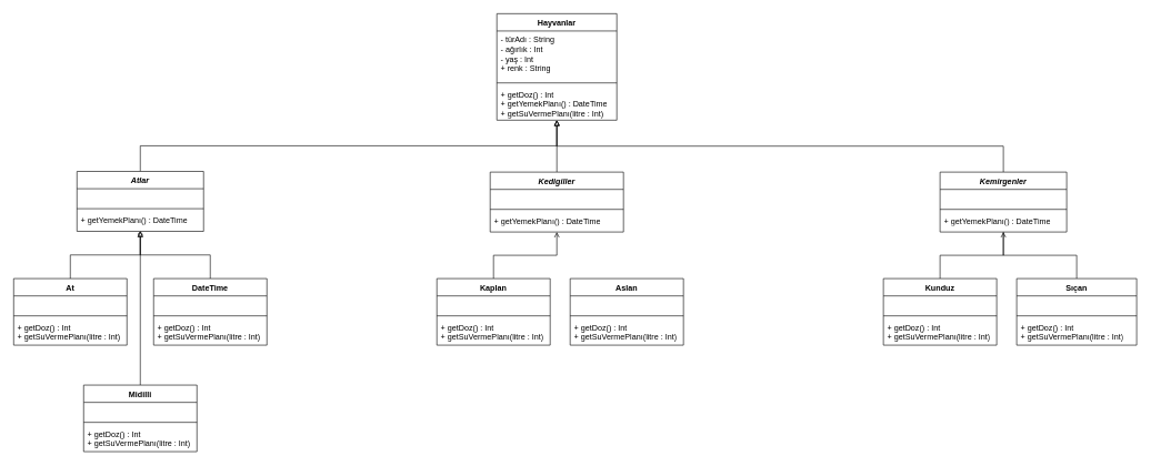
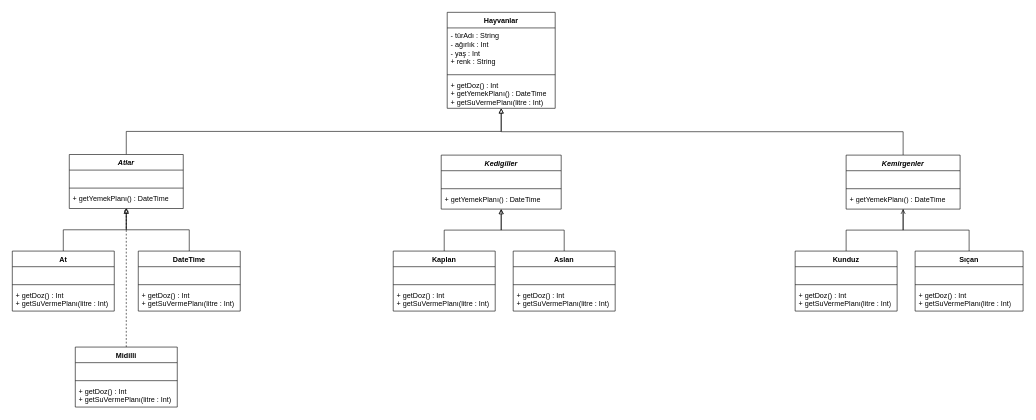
  <mxCell id="0" />
  <mxCell id="1" parent="0" />
  <mxCell id="2" value="Hayvanlar" style="swimlane;fontStyle=1;align=center;verticalAlign=top;childLayout=stackLayout;horizontal=1;startSize=26;horizontalStack=0;resizeParent=1;resizeParentMax=0;resizeLast=0;collapsible=1;marginBottom=0;whiteSpace=wrap;html=1;" vertex="1" parent="1"><mxGeometry x="745" y="20" width="180" height="160" as="geometry" /></mxCell>
  <mxCell id="3" value="- türAdı : String&lt;br&gt;- ağırlık : Int&lt;br&gt;- yaş : Int&lt;br&gt;+ renk : String" style="text;strokeColor=none;fillColor=none;align=left;verticalAlign=top;spacingLeft=4;spacingRight=4;overflow=hidden;rotatable=0;points=[[0,0.5],[1,0.5]];portConstraint=eastwest;whiteSpace=wrap;html=1;" vertex="1" parent="2"><mxGeometry y="26" width="180" height="74" as="geometry" /></mxCell>
  <mxCell id="4" value="" style="line;strokeWidth=1;fillColor=none;align=left;verticalAlign=middle;spacingTop=-1;spacingLeft=3;spacingRight=3;rotatable=0;labelPosition=right;points=[];portConstraint=eastwest;strokeColor=inherit;" vertex="1" parent="2"><mxGeometry y="100" width="180" height="8" as="geometry" /></mxCell>
  <mxCell id="5" value="+ getDoz() : Int&lt;br&gt;+ getYemekPlanı() : DateTime&lt;br&gt;+ getSuVermePlanı(litre : Int)" style="text;strokeColor=none;fillColor=none;align=left;verticalAlign=top;spacingLeft=4;spacingRight=4;overflow=hidden;rotatable=0;points=[[0,0.5],[1,0.5]];portConstraint=eastwest;whiteSpace=wrap;html=1;" vertex="1" parent="2"><mxGeometry y="108" width="180" height="52" as="geometry" /></mxCell>
  <mxCell id="6" style="edgeStyle=orthogonalEdgeStyle;rounded=0;orthogonalLoop=1;jettySize=auto;html=1;exitX=0.5;exitY=0;exitDx=0;exitDy=0;endArrow=block;endFill=0;" edge="1" parent="1" source="7" target="2"><mxGeometry relative="1" as="geometry" /></mxCell>
  <mxCell id="7" value="&lt;i&gt;Atlar&lt;/i&gt;" style="swimlane;fontStyle=1;align=center;verticalAlign=top;childLayout=stackLayout;horizontal=1;startSize=26;horizontalStack=0;resizeParent=1;resizeParentMax=0;resizeLast=0;collapsible=1;marginBottom=0;whiteSpace=wrap;html=1;" vertex="1" parent="1"><mxGeometry x="115" y="257" width="190" height="90" as="geometry" /></mxCell>
  <mxCell id="8" value="&amp;nbsp;" style="text;strokeColor=none;fillColor=none;align=left;verticalAlign=top;spacingLeft=4;spacingRight=4;overflow=hidden;rotatable=0;points=[[0,0.5],[1,0.5]];portConstraint=eastwest;whiteSpace=wrap;html=1;" vertex="1" parent="7"><mxGeometry y="26" width="190" height="26" as="geometry" /></mxCell>
  <mxCell id="9" value="" style="line;strokeWidth=1;fillColor=none;align=left;verticalAlign=middle;spacingTop=-1;spacingLeft=3;spacingRight=3;rotatable=0;labelPosition=right;points=[];portConstraint=eastwest;strokeColor=inherit;" vertex="1" parent="7"><mxGeometry y="52" width="190" height="8" as="geometry" /></mxCell>
  <mxCell id="10" value="+ getYemekPlanı() : DateTime" style="text;strokeColor=none;fillColor=none;align=left;verticalAlign=top;spacingLeft=4;spacingRight=4;overflow=hidden;rotatable=0;points=[[0,0.5],[1,0.5]];portConstraint=eastwest;whiteSpace=wrap;html=1;" vertex="1" parent="7"><mxGeometry y="60" width="190" height="30" as="geometry" /></mxCell>
- <mxCell id="11" style="edgeStyle=orthogonalEdgeStyle;rounded=0;orthogonalLoop=1;jettySize=auto;html=1;exitX=0.5;exitY=0;exitDx=0;exitDy=0;endArrow=block;endFill=0;" edge="1" parent="1" source="12" target="2"><mxGeometry relative="1" as="geometry" /></mxCell>
  <mxCell id="12" value="&lt;i&gt;Kedigiller&lt;/i&gt;" style="swimlane;fontStyle=1;align=center;verticalAlign=top;childLayout=stackLayout;horizontal=1;startSize=26;horizontalStack=0;resizeParent=1;resizeParentMax=0;resizeLast=0;collapsible=1;marginBottom=0;whiteSpace=wrap;html=1;" vertex="1" parent="1"><mxGeometry x="735" y="258" width="200" height="90" as="geometry" /></mxCell>
  <mxCell id="13" value="&amp;nbsp;" style="text;strokeColor=none;fillColor=none;align=left;verticalAlign=top;spacingLeft=4;spacingRight=4;overflow=hidden;rotatable=0;points=[[0,0.5],[1,0.5]];portConstraint=eastwest;whiteSpace=wrap;html=1;" vertex="1" parent="12"><mxGeometry y="26" width="200" height="26" as="geometry" /></mxCell>
  <mxCell id="14" value="" style="line;strokeWidth=1;fillColor=none;align=left;verticalAlign=middle;spacingTop=-1;spacingLeft=3;spacingRight=3;rotatable=0;labelPosition=right;points=[];portConstraint=eastwest;strokeColor=inherit;" vertex="1" parent="12"><mxGeometry y="52" width="200" height="8" as="geometry" /></mxCell>
  <mxCell id="15" value="+ getYemekPlanı() : DateTime" style="text;strokeColor=none;fillColor=none;align=left;verticalAlign=top;spacingLeft=4;spacingRight=4;overflow=hidden;rotatable=0;points=[[0,0.5],[1,0.5]];portConstraint=eastwest;whiteSpace=wrap;html=1;" vertex="1" parent="12"><mxGeometry y="60" width="200" height="30" as="geometry" /></mxCell>
  <mxCell id="16" style="edgeStyle=orthogonalEdgeStyle;rounded=0;orthogonalLoop=1;jettySize=auto;html=1;exitX=0.5;exitY=0;exitDx=0;exitDy=0;endArrow=block;endFill=0;" edge="1" parent="1" source="17" target="2"><mxGeometry relative="1" as="geometry" /></mxCell>
  <mxCell id="17" value="&lt;i&gt;Kemirgenler&lt;/i&gt;" style="swimlane;fontStyle=1;align=center;verticalAlign=top;childLayout=stackLayout;horizontal=1;startSize=26;horizontalStack=0;resizeParent=1;resizeParentMax=0;resizeLast=0;collapsible=1;marginBottom=0;whiteSpace=wrap;html=1;" vertex="1" parent="1"><mxGeometry x="1410" y="258" width="190" height="90" as="geometry" /></mxCell>
  <mxCell id="18" value="&amp;nbsp;" style="text;strokeColor=none;fillColor=none;align=left;verticalAlign=top;spacingLeft=4;spacingRight=4;overflow=hidden;rotatable=0;points=[[0,0.5],[1,0.5]];portConstraint=eastwest;whiteSpace=wrap;html=1;" vertex="1" parent="17"><mxGeometry y="26" width="190" height="26" as="geometry" /></mxCell>
  <mxCell id="19" value="" style="line;strokeWidth=1;fillColor=none;align=left;verticalAlign=middle;spacingTop=-1;spacingLeft=3;spacingRight=3;rotatable=0;labelPosition=right;points=[];portConstraint=eastwest;strokeColor=inherit;" vertex="1" parent="17"><mxGeometry y="52" width="190" height="8" as="geometry" /></mxCell>
  <mxCell id="20" value="+ getYemekPlanı() : DateTime" style="text;strokeColor=none;fillColor=none;align=left;verticalAlign=top;spacingLeft=4;spacingRight=4;overflow=hidden;rotatable=0;points=[[0,0.5],[1,0.5]];portConstraint=eastwest;whiteSpace=wrap;html=1;" vertex="1" parent="17"><mxGeometry y="60" width="190" height="30" as="geometry" /></mxCell>
  <mxCell id="21" style="edgeStyle=orthogonalEdgeStyle;rounded=0;orthogonalLoop=1;jettySize=auto;html=1;exitX=0.5;exitY=0;exitDx=0;exitDy=0;endArrow=open;endFill=0;" edge="1" parent="1" source="22" target="17"><mxGeometry relative="1" as="geometry" /></mxCell>
  <mxCell id="22" value="Sıçan" style="swimlane;fontStyle=1;align=center;verticalAlign=top;childLayout=stackLayout;horizontal=1;startSize=26;horizontalStack=0;resizeParent=1;resizeParentMax=0;resizeLast=0;collapsible=1;marginBottom=0;whiteSpace=wrap;html=1;" vertex="1" parent="1"><mxGeometry x="1525" y="418" width="180" height="100" as="geometry" /></mxCell>
  <mxCell id="23" value="&amp;nbsp;" style="text;strokeColor=none;fillColor=none;align=left;verticalAlign=top;spacingLeft=4;spacingRight=4;overflow=hidden;rotatable=0;points=[[0,0.5],[1,0.5]];portConstraint=eastwest;whiteSpace=wrap;html=1;" vertex="1" parent="22"><mxGeometry y="26" width="180" height="26" as="geometry" /></mxCell>
  <mxCell id="24" value="" style="line;strokeWidth=1;fillColor=none;align=left;verticalAlign=middle;spacingTop=-1;spacingLeft=3;spacingRight=3;rotatable=0;labelPosition=right;points=[];portConstraint=eastwest;strokeColor=inherit;" vertex="1" parent="22"><mxGeometry y="52" width="180" height="8" as="geometry" /></mxCell>
  <mxCell id="25" value="+ getDoz() : Int&lt;br&gt;+ getSuVermePlanı(litre : Int)" style="text;strokeColor=none;fillColor=none;align=left;verticalAlign=top;spacingLeft=4;spacingRight=4;overflow=hidden;rotatable=0;points=[[0,0.5],[1,0.5]];portConstraint=eastwest;whiteSpace=wrap;html=1;" vertex="1" parent="22"><mxGeometry y="60" width="180" height="40" as="geometry" /></mxCell>
  <mxCell id="26" style="edgeStyle=orthogonalEdgeStyle;rounded=0;orthogonalLoop=1;jettySize=auto;html=1;exitX=0.5;exitY=0;exitDx=0;exitDy=0;endArrow=none;endFill=0;" edge="1" parent="1" source="27" target="17"><mxGeometry relative="1" as="geometry" /></mxCell>
  <mxCell id="27" value="Kunduz" style="swimlane;fontStyle=1;align=center;verticalAlign=top;childLayout=stackLayout;horizontal=1;startSize=26;horizontalStack=0;resizeParent=1;resizeParentMax=0;resizeLast=0;collapsible=1;marginBottom=0;whiteSpace=wrap;html=1;" vertex="1" parent="1"><mxGeometry x="1325" y="418" width="170" height="100" as="geometry" /></mxCell>
  <mxCell id="28" value="&amp;nbsp;" style="text;strokeColor=none;fillColor=none;align=left;verticalAlign=top;spacingLeft=4;spacingRight=4;overflow=hidden;rotatable=0;points=[[0,0.5],[1,0.5]];portConstraint=eastwest;whiteSpace=wrap;html=1;" vertex="1" parent="27"><mxGeometry y="26" width="170" height="26" as="geometry" /></mxCell>
  <mxCell id="29" value="" style="line;strokeWidth=1;fillColor=none;align=left;verticalAlign=middle;spacingTop=-1;spacingLeft=3;spacingRight=3;rotatable=0;labelPosition=right;points=[];portConstraint=eastwest;strokeColor=inherit;" vertex="1" parent="27"><mxGeometry y="52" width="170" height="8" as="geometry" /></mxCell>
  <mxCell id="30" value="+ getDoz() : Int&lt;br&gt;+ getSuVermePlanı(litre : Int)" style="text;strokeColor=none;fillColor=none;align=left;verticalAlign=top;spacingLeft=4;spacingRight=4;overflow=hidden;rotatable=0;points=[[0,0.5],[1,0.5]];portConstraint=eastwest;whiteSpace=wrap;html=1;" vertex="1" parent="27"><mxGeometry y="60" width="170" height="40" as="geometry" /></mxCell>
+ <mxCell id="31" style="edgeStyle=orthogonalEdgeStyle;rounded=0;orthogonalLoop=1;jettySize=auto;html=1;exitX=0.5;exitY=0;exitDx=0;exitDy=0;endArrow=block;endFill=0;" edge="1" parent="1" source="32" target="12"><mxGeometry relative="1" as="geometry" /></mxCell>
  <mxCell id="32" value="Aslan" style="swimlane;fontStyle=1;align=center;verticalAlign=top;childLayout=stackLayout;horizontal=1;startSize=26;horizontalStack=0;resizeParent=1;resizeParentMax=0;resizeLast=0;collapsible=1;marginBottom=0;whiteSpace=wrap;html=1;" vertex="1" parent="1"><mxGeometry x="855" y="418" width="170" height="100" as="geometry" /></mxCell>
  <mxCell id="33" value="&amp;nbsp;" style="text;strokeColor=none;fillColor=none;align=left;verticalAlign=top;spacingLeft=4;spacingRight=4;overflow=hidden;rotatable=0;points=[[0,0.5],[1,0.5]];portConstraint=eastwest;whiteSpace=wrap;html=1;" vertex="1" parent="32"><mxGeometry y="26" width="170" height="26" as="geometry" /></mxCell>
  <mxCell id="34" value="" style="line;strokeWidth=1;fillColor=none;align=left;verticalAlign=middle;spacingTop=-1;spacingLeft=3;spacingRight=3;rotatable=0;labelPosition=right;points=[];portConstraint=eastwest;strokeColor=inherit;" vertex="1" parent="32"><mxGeometry y="52" width="170" height="8" as="geometry" /></mxCell>
  <mxCell id="35" value="+ getDoz() : Int&lt;br&gt;+ getSuVermePlanı(litre : Int)" style="text;strokeColor=none;fillColor=none;align=left;verticalAlign=top;spacingLeft=4;spacingRight=4;overflow=hidden;rotatable=0;points=[[0,0.5],[1,0.5]];portConstraint=eastwest;whiteSpace=wrap;html=1;" vertex="1" parent="32"><mxGeometry y="60" width="170" height="40" as="geometry" /></mxCell>
  <mxCell id="36" style="edgeStyle=orthogonalEdgeStyle;rounded=0;orthogonalLoop=1;jettySize=auto;html=1;exitX=0.5;exitY=0;exitDx=0;exitDy=0;endArrow=open;endFill=0;" edge="1" parent="1" source="37" target="12"><mxGeometry relative="1" as="geometry" /></mxCell>
  <mxCell id="37" value="Kaplan" style="swimlane;fontStyle=1;align=center;verticalAlign=top;childLayout=stackLayout;horizontal=1;startSize=26;horizontalStack=0;resizeParent=1;resizeParentMax=0;resizeLast=0;collapsible=1;marginBottom=0;whiteSpace=wrap;html=1;" vertex="1" parent="1"><mxGeometry x="655" y="418" width="170" height="100" as="geometry" /></mxCell>
  <mxCell id="38" value="&amp;nbsp;" style="text;strokeColor=none;fillColor=none;align=left;verticalAlign=top;spacingLeft=4;spacingRight=4;overflow=hidden;rotatable=0;points=[[0,0.5],[1,0.5]];portConstraint=eastwest;whiteSpace=wrap;html=1;" vertex="1" parent="37"><mxGeometry y="26" width="170" height="26" as="geometry" /></mxCell>
  <mxCell id="39" value="" style="line;strokeWidth=1;fillColor=none;align=left;verticalAlign=middle;spacingTop=-1;spacingLeft=3;spacingRight=3;rotatable=0;labelPosition=right;points=[];portConstraint=eastwest;strokeColor=inherit;" vertex="1" parent="37"><mxGeometry y="52" width="170" height="8" as="geometry" /></mxCell>
  <mxCell id="40" value="+ getDoz() : Int&lt;br&gt;+ getSuVermePlanı(litre : Int)" style="text;strokeColor=none;fillColor=none;align=left;verticalAlign=top;spacingLeft=4;spacingRight=4;overflow=hidden;rotatable=0;points=[[0,0.5],[1,0.5]];portConstraint=eastwest;whiteSpace=wrap;html=1;" vertex="1" parent="37"><mxGeometry y="60" width="170" height="40" as="geometry" /></mxCell>
  <mxCell id="41" style="edgeStyle=orthogonalEdgeStyle;rounded=0;orthogonalLoop=1;jettySize=auto;html=1;exitX=0.5;exitY=0;exitDx=0;exitDy=0;endArrow=block;endFill=0;" edge="1" parent="1" source="42" target="7"><mxGeometry relative="1" as="geometry" /></mxCell>
  <mxCell id="42" value="DateTime" style="swimlane;fontStyle=1;align=center;verticalAlign=top;childLayout=stackLayout;horizontal=1;startSize=26;horizontalStack=0;resizeParent=1;resizeParentMax=0;resizeLast=0;collapsible=1;marginBottom=0;whiteSpace=wrap;html=1;" vertex="1" parent="1"><mxGeometry x="230" y="418" width="170" height="100" as="geometry" /></mxCell>
  <mxCell id="43" value="&amp;nbsp;" style="text;strokeColor=none;fillColor=none;align=left;verticalAlign=top;spacingLeft=4;spacingRight=4;overflow=hidden;rotatable=0;points=[[0,0.5],[1,0.5]];portConstraint=eastwest;whiteSpace=wrap;html=1;" vertex="1" parent="42"><mxGeometry y="26" width="170" height="26" as="geometry" /></mxCell>
  <mxCell id="44" value="" style="line;strokeWidth=1;fillColor=none;align=left;verticalAlign=middle;spacingTop=-1;spacingLeft=3;spacingRight=3;rotatable=0;labelPosition=right;points=[];portConstraint=eastwest;strokeColor=inherit;" vertex="1" parent="42"><mxGeometry y="52" width="170" height="8" as="geometry" /></mxCell>
  <mxCell id="45" value="+ getDoz() : Int&lt;br&gt;+ getSuVermePlanı(litre : Int)" style="text;strokeColor=none;fillColor=none;align=left;verticalAlign=top;spacingLeft=4;spacingRight=4;overflow=hidden;rotatable=0;points=[[0,0.5],[1,0.5]];portConstraint=eastwest;whiteSpace=wrap;html=1;" vertex="1" parent="42"><mxGeometry y="60" width="170" height="40" as="geometry" /></mxCell>
  <mxCell id="46" style="edgeStyle=orthogonalEdgeStyle;rounded=0;orthogonalLoop=1;jettySize=auto;html=1;exitX=0.5;exitY=0;exitDx=0;exitDy=0;endArrow=diamond;endFill=0;" edge="1" parent="1" source="47" target="7"><mxGeometry relative="1" as="geometry" /></mxCell>
  <mxCell id="47" value="At" style="swimlane;fontStyle=1;align=center;verticalAlign=top;childLayout=stackLayout;horizontal=1;startSize=26;horizontalStack=0;resizeParent=1;resizeParentMax=0;resizeLast=0;collapsible=1;marginBottom=0;whiteSpace=wrap;html=1;" vertex="1" parent="1"><mxGeometry x="20" y="418" width="170" height="100" as="geometry" /></mxCell>
  <mxCell id="48" value="&amp;nbsp;" style="text;strokeColor=none;fillColor=none;align=left;verticalAlign=top;spacingLeft=4;spacingRight=4;overflow=hidden;rotatable=0;points=[[0,0.5],[1,0.5]];portConstraint=eastwest;whiteSpace=wrap;html=1;" vertex="1" parent="47"><mxGeometry y="26" width="170" height="26" as="geometry" /></mxCell>
  <mxCell id="49" value="" style="line;strokeWidth=1;fillColor=none;align=left;verticalAlign=middle;spacingTop=-1;spacingLeft=3;spacingRight=3;rotatable=0;labelPosition=right;points=[];portConstraint=eastwest;strokeColor=inherit;" vertex="1" parent="47"><mxGeometry y="52" width="170" height="8" as="geometry" /></mxCell>
  <mxCell id="50" value="+ getDoz() : Int&lt;br&gt;+ getSuVermePlanı(litre : Int)" style="text;strokeColor=none;fillColor=none;align=left;verticalAlign=top;spacingLeft=4;spacingRight=4;overflow=hidden;rotatable=0;points=[[0,0.5],[1,0.5]];portConstraint=eastwest;whiteSpace=wrap;html=1;" vertex="1" parent="47"><mxGeometry y="60" width="170" height="40" as="geometry" /></mxCell>
- <mxCell id="51" style="edgeStyle=orthogonalEdgeStyle;rounded=0;orthogonalLoop=1;jettySize=auto;html=1;endArrow=block;endFill=0;" edge="1" parent="1" source="52" target="7"><mxGeometry relative="1" as="geometry" /></mxCell>
+ <mxCell id="51" style="edgeStyle=orthogonalEdgeStyle;rounded=0;orthogonalLoop=1;jettySize=auto;html=1;endArrow=block;endFill=0;dashed=1;" edge="1" parent="1" source="52" target="7"><mxGeometry relative="1" as="geometry" /></mxCell>
  <mxCell id="52" value="Midilli" style="swimlane;fontStyle=1;align=center;verticalAlign=top;childLayout=stackLayout;horizontal=1;startSize=26;horizontalStack=0;resizeParent=1;resizeParentMax=0;resizeLast=0;collapsible=1;marginBottom=0;whiteSpace=wrap;html=1;" vertex="1" parent="1"><mxGeometry x="125" y="578" width="170" height="100" as="geometry" /></mxCell>
  <mxCell id="53" value="&amp;nbsp;" style="text;strokeColor=none;fillColor=none;align=left;verticalAlign=top;spacingLeft=4;spacingRight=4;overflow=hidden;rotatable=0;points=[[0,0.5],[1,0.5]];portConstraint=eastwest;whiteSpace=wrap;html=1;" vertex="1" parent="52"><mxGeometry y="26" width="170" height="26" as="geometry" /></mxCell>
  <mxCell id="54" value="" style="line;strokeWidth=1;fillColor=none;align=left;verticalAlign=middle;spacingTop=-1;spacingLeft=3;spacingRight=3;rotatable=0;labelPosition=right;points=[];portConstraint=eastwest;strokeColor=inherit;" vertex="1" parent="52"><mxGeometry y="52" width="170" height="8" as="geometry" /></mxCell>
  <mxCell id="55" value="+ getDoz() : Int&lt;br&gt;+ getSuVermePlanı(litre : Int)" style="text;strokeColor=none;fillColor=none;align=left;verticalAlign=top;spacingLeft=4;spacingRight=4;overflow=hidden;rotatable=0;points=[[0,0.5],[1,0.5]];portConstraint=eastwest;whiteSpace=wrap;html=1;" vertex="1" parent="52"><mxGeometry y="60" width="170" height="40" as="geometry" /></mxCell>
